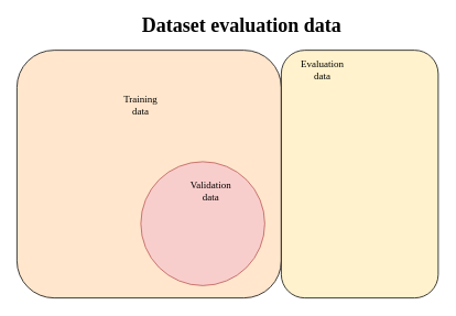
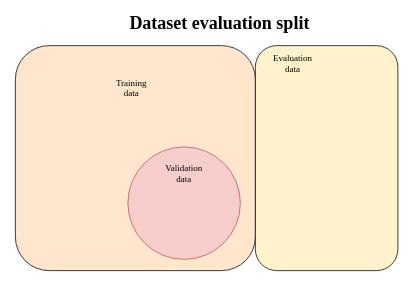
  <mxCell id="0" />
  <mxCell id="1" parent="0" />
  <mxCell id="2" value="" style="rounded=1;whiteSpace=wrap;html=1;fontFamily=Verdana;fillColor=#ffe6cc;strokeColor=#000000;glass=0;shadow=0;comic=0;" parent="1" vertex="1"><mxGeometry x="20" y="60" width="320" height="300" as="geometry" /></mxCell>
- <mxCell id="3" value="&lt;h1&gt;Dataset evaluation data&lt;/h1&gt;" style="text;html=1;strokeColor=none;fillColor=none;align=center;verticalAlign=middle;whiteSpace=wrap;rounded=0;fontFamily=Verdana;" parent="1" vertex="1"><mxGeometry x="120" y="20" width="345" height="20" as="geometry" /></mxCell>
- <mxCell id="4" value="Training data&lt;br&gt;&lt;br&gt;" style="text;html=1;strokeColor=none;fillColor=none;align=center;verticalAlign=middle;whiteSpace=wrap;rounded=0;fontFamily=Verdana;" parent="1" vertex="1"><mxGeometry x="150" y="124" width="40" height="20" as="geometry" /></mxCell>
+ <mxCell id="3" value="&lt;h1&gt;Dataset evaluation split&lt;/h1&gt;" style="text;html=1;strokeColor=none;fillColor=none;align=center;verticalAlign=middle;whiteSpace=wrap;rounded=0;fontFamily=Verdana;" parent="1" vertex="1"><mxGeometry x="120" y="20" width="345" height="20" as="geometry" /></mxCell>
+ <mxCell id="4" value="Training data&lt;br&gt;&lt;br&gt;" style="text;html=1;strokeColor=none;fillColor=none;align=center;verticalAlign=middle;whiteSpace=wrap;rounded=0;fontFamily=Verdana;" parent="1" vertex="1"><mxGeometry x="155" y="114" width="40" height="20" as="geometry" /></mxCell>
  <mxCell id="5" value="" style="ellipse;whiteSpace=wrap;html=1;aspect=fixed;fontFamily=Verdana;fillColor=#f8cecc;strokeColor=#b85450;" parent="1" vertex="1"><mxGeometry x="170" y="195" width="150" height="150" as="geometry" /></mxCell>
- <mxCell id="6" value="Validation data&lt;br&gt;" style="text;html=1;strokeColor=none;fillColor=none;align=center;verticalAlign=middle;whiteSpace=wrap;rounded=0;fontFamily=Verdana;" parent="1" vertex="1"><mxGeometry x="235" y="220" width="40" height="20" as="geometry" /></mxCell>
+ <mxCell id="6" value="Validation data&lt;br&gt;" style="text;html=1;strokeColor=none;fillColor=none;align=center;verticalAlign=middle;whiteSpace=wrap;rounded=0;fontFamily=Verdana;" parent="1" vertex="1"><mxGeometry x="225" y="220" width="40" height="20" as="geometry" /></mxCell>
  <mxCell id="7" value="" style="rounded=1;whiteSpace=wrap;html=1;shadow=0;glass=0;comic=0;strokeColor=#000000;fontFamily=Verdana;fillColor=#fff2cc;" parent="1" vertex="1"><mxGeometry x="340" y="60" width="190" height="300" as="geometry" /></mxCell>
  <mxCell id="8" value="Evaluation data&lt;br&gt;" style="text;html=1;strokeColor=none;fillColor=none;align=center;verticalAlign=middle;whiteSpace=wrap;rounded=0;fontFamily=Verdana;" parent="1" vertex="1"><mxGeometry x="370" y="74" width="40" height="20" as="geometry" /></mxCell>
